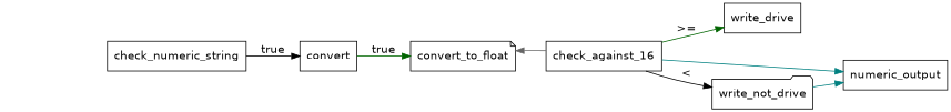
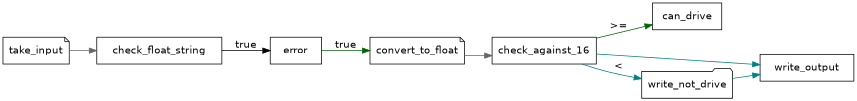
  digraph {
    fontname="DejaVu Sans"
    rankdir=LR
    node [fontname="DejaVu Sans" shape=box]
    edge [color=gray40 fontname="DejaVu Sans"]
-   check_numeric_string
-   error [label=convert]
+   take_input [shape=note]
+   check_numeric_string [label=check_float_string]
+   error
    convert_to_float [shape=note]
    check_against_16
-   can_drive [label=write_drive]
-   write_output [label=numeric_output]
+   can_drive
+   write_output
    n8 [label=write_not_drive shape=folder]
+   take_input -> check_numeric_string
    check_numeric_string -> error [color=black label=true]
    error -> convert_to_float [color=darkgreen label=true]
-   check_against_16 -> convert_to_float
+   convert_to_float -> check_against_16
    check_against_16 -> can_drive [color=darkgreen label=">="]
    check_against_16 -> write_output [color=teal]
-   check_against_16 -> n8 [color=black label="<"]
+   check_against_16 -> n8 [color=teal label="<"]
    n8 -> write_output [color=teal]
  }
